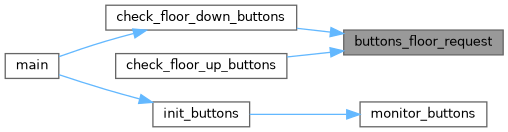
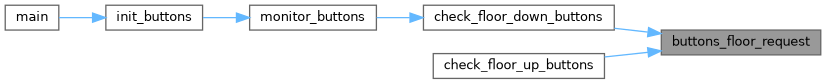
  digraph {
    rankdir=RL
    node [color=grey40 fillcolor=white fontname=Helvetica fontsize=10 shape=box style=filled]
    edge [color=steelblue1 dir=back fontname=Helvetica fontsize=10 labelfontname=Helvetica labelfontsize=10 style=solid]
    n1 [color=gray40 fillcolor=grey60 fontcolor=black height=0.2 label=buttons_floor_request width=0.4]
    n2 [height=0.2 label=check_floor_down_buttons width=0.4]
    n3 [height=0.2 label=check_floor_up_buttons width=0.4]
    n4 [height=0.2 label=monitor_buttons width=0.4]
    n5 [height=0.2 label=init_buttons width=0.4]
    n6 [height=0.2 label=main width=0.4]
    n1 -> n2
    n1 -> n3
-   n2 -> n6
+   n2 -> n4
    n4 -> n5
    n5 -> n6
  }
